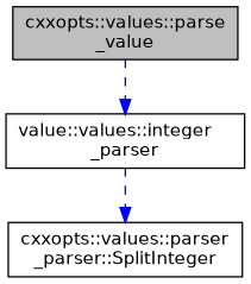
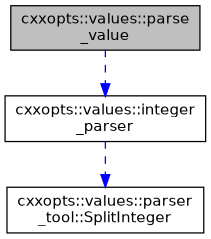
  digraph {
    rankdir=TB
    node [color=black fillcolor=white fontname=Helvetica fontsize=12 shape=record style=filled]
    edge [color=blue fontname=Helvetica fontsize=12 labelfontname=Helvetica labelfontsize=12 style=dashed]
    n1 [fillcolor=grey75 fontcolor=black height=0.2 label="cxxopts::values::parse\l_value" width=0.4]
-   n2 [height=0.2 label="value::values::integer\l_parser" width=0.4]
-   n3 [height=0.2 label="cxxopts::values::parser\l_parser::SplitInteger" width=0.4]
+   n2 [height=0.2 label="cxxopts::values::integer\l_parser" width=0.4]
+   n3 [height=0.2 label="cxxopts::values::parser\l_tool::SplitInteger" width=0.4]
    n1 -> n2
    n2 -> n3
  }
